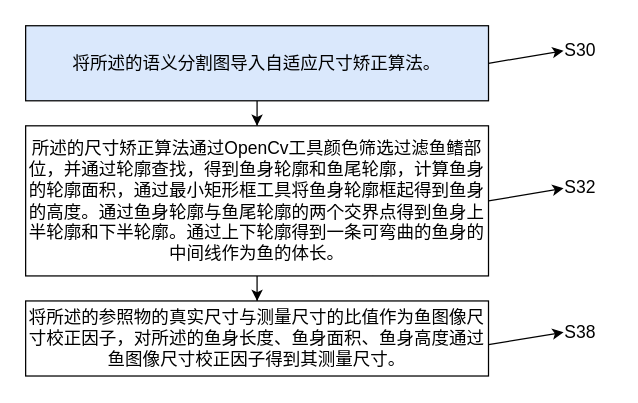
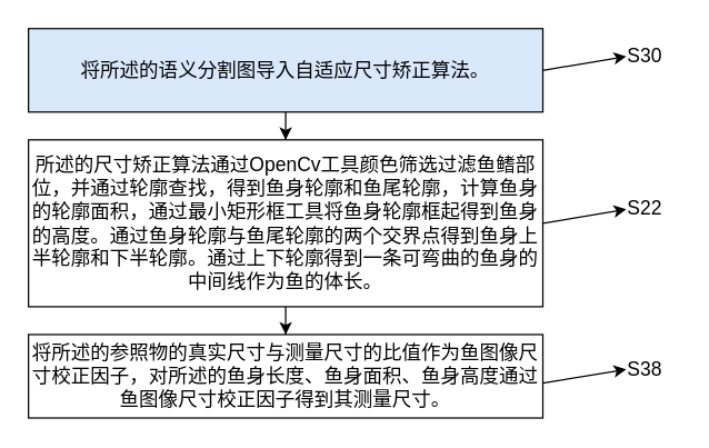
  <mxCell id="0" />
  <mxCell id="1" parent="0" />
  <mxCell id="2" style="edgeStyle=orthogonalEdgeStyle;rounded=0;orthogonalLoop=1;jettySize=auto;html=1;entryX=0.5;entryY=0;entryDx=0;entryDy=0;fontSize=14;" edge="1" parent="1" source="3" target="6"><mxGeometry relative="1" as="geometry" /></mxCell>
  <mxCell id="3" value="&lt;font style=&quot;font-size: 14px;&quot;&gt;将所述的语义分割图导入自适应尺寸矫正算法。&lt;/font&gt;" style="rounded=0;whiteSpace=wrap;html=1;fillColor=#dae8fc;" vertex="1" parent="1"><mxGeometry x="20" y="20" width="370" height="60" as="geometry" /></mxCell>
  <mxCell id="4" style="edgeStyle=orthogonalEdgeStyle;rounded=0;orthogonalLoop=1;jettySize=auto;html=1;exitX=0.75;exitY=1;exitDx=0;exitDy=0;entryX=0.75;entryY=0.833;entryDx=0;entryDy=0;entryPerimeter=0;fontSize=14;" edge="1" parent="1" source="6" target="6"><mxGeometry relative="1" as="geometry" /></mxCell>
  <mxCell id="5" style="edgeStyle=orthogonalEdgeStyle;rounded=0;orthogonalLoop=1;jettySize=auto;html=1;entryX=0.5;entryY=0;entryDx=0;entryDy=0;" edge="1" parent="1" source="6" target="11"><mxGeometry relative="1" as="geometry" /></mxCell>
  <mxCell id="6" value="&lt;font style=&quot;font-size: 14px;&quot;&gt;所述的尺寸矫正算法通过OpenCv工具颜色筛选过滤鱼鳍部位，并通过轮廓查找，得到鱼身轮廓和鱼尾轮廓，计算鱼身的轮廓面积，通过最小矩形框工具将鱼身轮廓框起得到鱼身的高度。通过鱼身轮廓与鱼尾轮廓的两个交界点得到鱼身上半轮廓和下半轮廓。通过上下轮廓得到一条可弯曲的鱼身的中间线作为鱼的体长。&lt;/font&gt;" style="rounded=0;whiteSpace=wrap;html=1;" vertex="1" parent="1"><mxGeometry x="20" y="100" width="370" height="120" as="geometry" /></mxCell>
  <mxCell id="7" value="" style="endArrow=classic;html=1;rounded=0;fontSize=14;" edge="1" parent="1"><mxGeometry width="50" height="50" relative="1" as="geometry"><mxPoint x="390" y="160" as="sourcePoint" /><mxPoint x="450" y="150" as="targetPoint" /></mxGeometry></mxCell>
  <mxCell id="8" value="" style="endArrow=classic;html=1;rounded=0;fontSize=14;" edge="1" parent="1"><mxGeometry width="50" height="50" relative="1" as="geometry"><mxPoint x="390" y="50" as="sourcePoint" /><mxPoint x="450" y="40" as="targetPoint" /></mxGeometry></mxCell>
  <mxCell id="9" value="S30" style="text;html=1;align=center;verticalAlign=middle;resizable=0;points=[];autosize=1;strokeColor=none;fillColor=none;fontSize=14;" vertex="1" parent="1"><mxGeometry x="438" y="25" width="50" height="30" as="geometry" /></mxCell>
- <mxCell id="10" value="S32" style="text;html=1;align=center;verticalAlign=middle;resizable=0;points=[];autosize=1;strokeColor=none;fillColor=none;fontSize=14;" vertex="1" parent="1"><mxGeometry x="438" y="134" width="50" height="30" as="geometry" /></mxCell>
+ <mxCell id="10" value="S22" style="text;html=1;align=center;verticalAlign=middle;resizable=0;points=[];autosize=1;strokeColor=none;fillColor=none;fontSize=14;" vertex="1" parent="1"><mxGeometry x="438" y="134" width="50" height="30" as="geometry" /></mxCell>
  <mxCell id="11" value="&lt;font style=&quot;font-size: 14px;&quot;&gt;将所述的参照物的真实尺寸与测量尺寸的比值作为鱼图像尺寸校正因子，对所述的鱼身长度、鱼身面积、鱼身高度通过鱼图像尺寸校正因子得到其测量尺寸。&lt;/font&gt;" style="rounded=0;whiteSpace=wrap;html=1;" vertex="1" parent="1"><mxGeometry x="20" y="240" width="370" height="60" as="geometry" /></mxCell>
  <mxCell id="12" value="" style="endArrow=classic;html=1;rounded=0;fontSize=14;" edge="1" parent="1"><mxGeometry width="50" height="50" relative="1" as="geometry"><mxPoint x="390" y="275" as="sourcePoint" /><mxPoint x="450" y="265" as="targetPoint" /></mxGeometry></mxCell>
  <mxCell id="13" value="S38" style="text;html=1;align=center;verticalAlign=middle;resizable=0;points=[];autosize=1;strokeColor=none;fillColor=none;fontSize=14;" vertex="1" parent="1"><mxGeometry x="438" y="250" width="50" height="30" as="geometry" /></mxCell>
